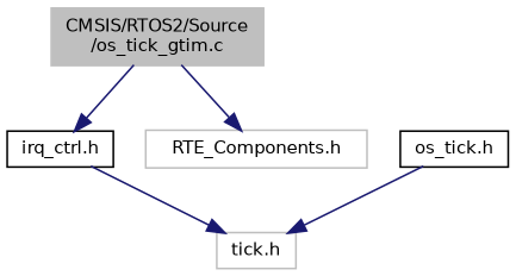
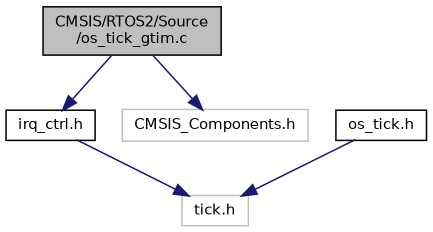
  digraph {
    node [color=black fillcolor=white fontname=Helvetica fontsize=10 shape=record style=filled]
    edge [color=midnightblue fontname=Helvetica fontsize=10 labelfontname=Helvetica labelfontsize=10 style=solid]
-   n1 [color=grey75 fillcolor=grey75 fontcolor=black height=0.2 label="CMSIS/RTOS2/Source\l/os_tick_gtim.c" width=0.4]
+   n1 [fillcolor=grey75 fontcolor=black height=0.2 label="CMSIS/RTOS2/Source\l/os_tick_gtim.c" width=0.4]
    n2 [height=0.2 label="irq_ctrl.h" width=0.4]
-   n3 [color=grey75 height=0.2 label="RTE_Components.h" width=0.4]
+   n3 [color=grey75 height=0.2 label="CMSIS_Components.h" width=0.4]
    n4 [height=0.2 label="os_tick.h" width=0.4]
    n5 [color=grey75 height=0.2 label="tick.h" width=0.4]
    n1 -> n2
    n1 -> n3
    n2 -> n5
    n4 -> n5
  }
